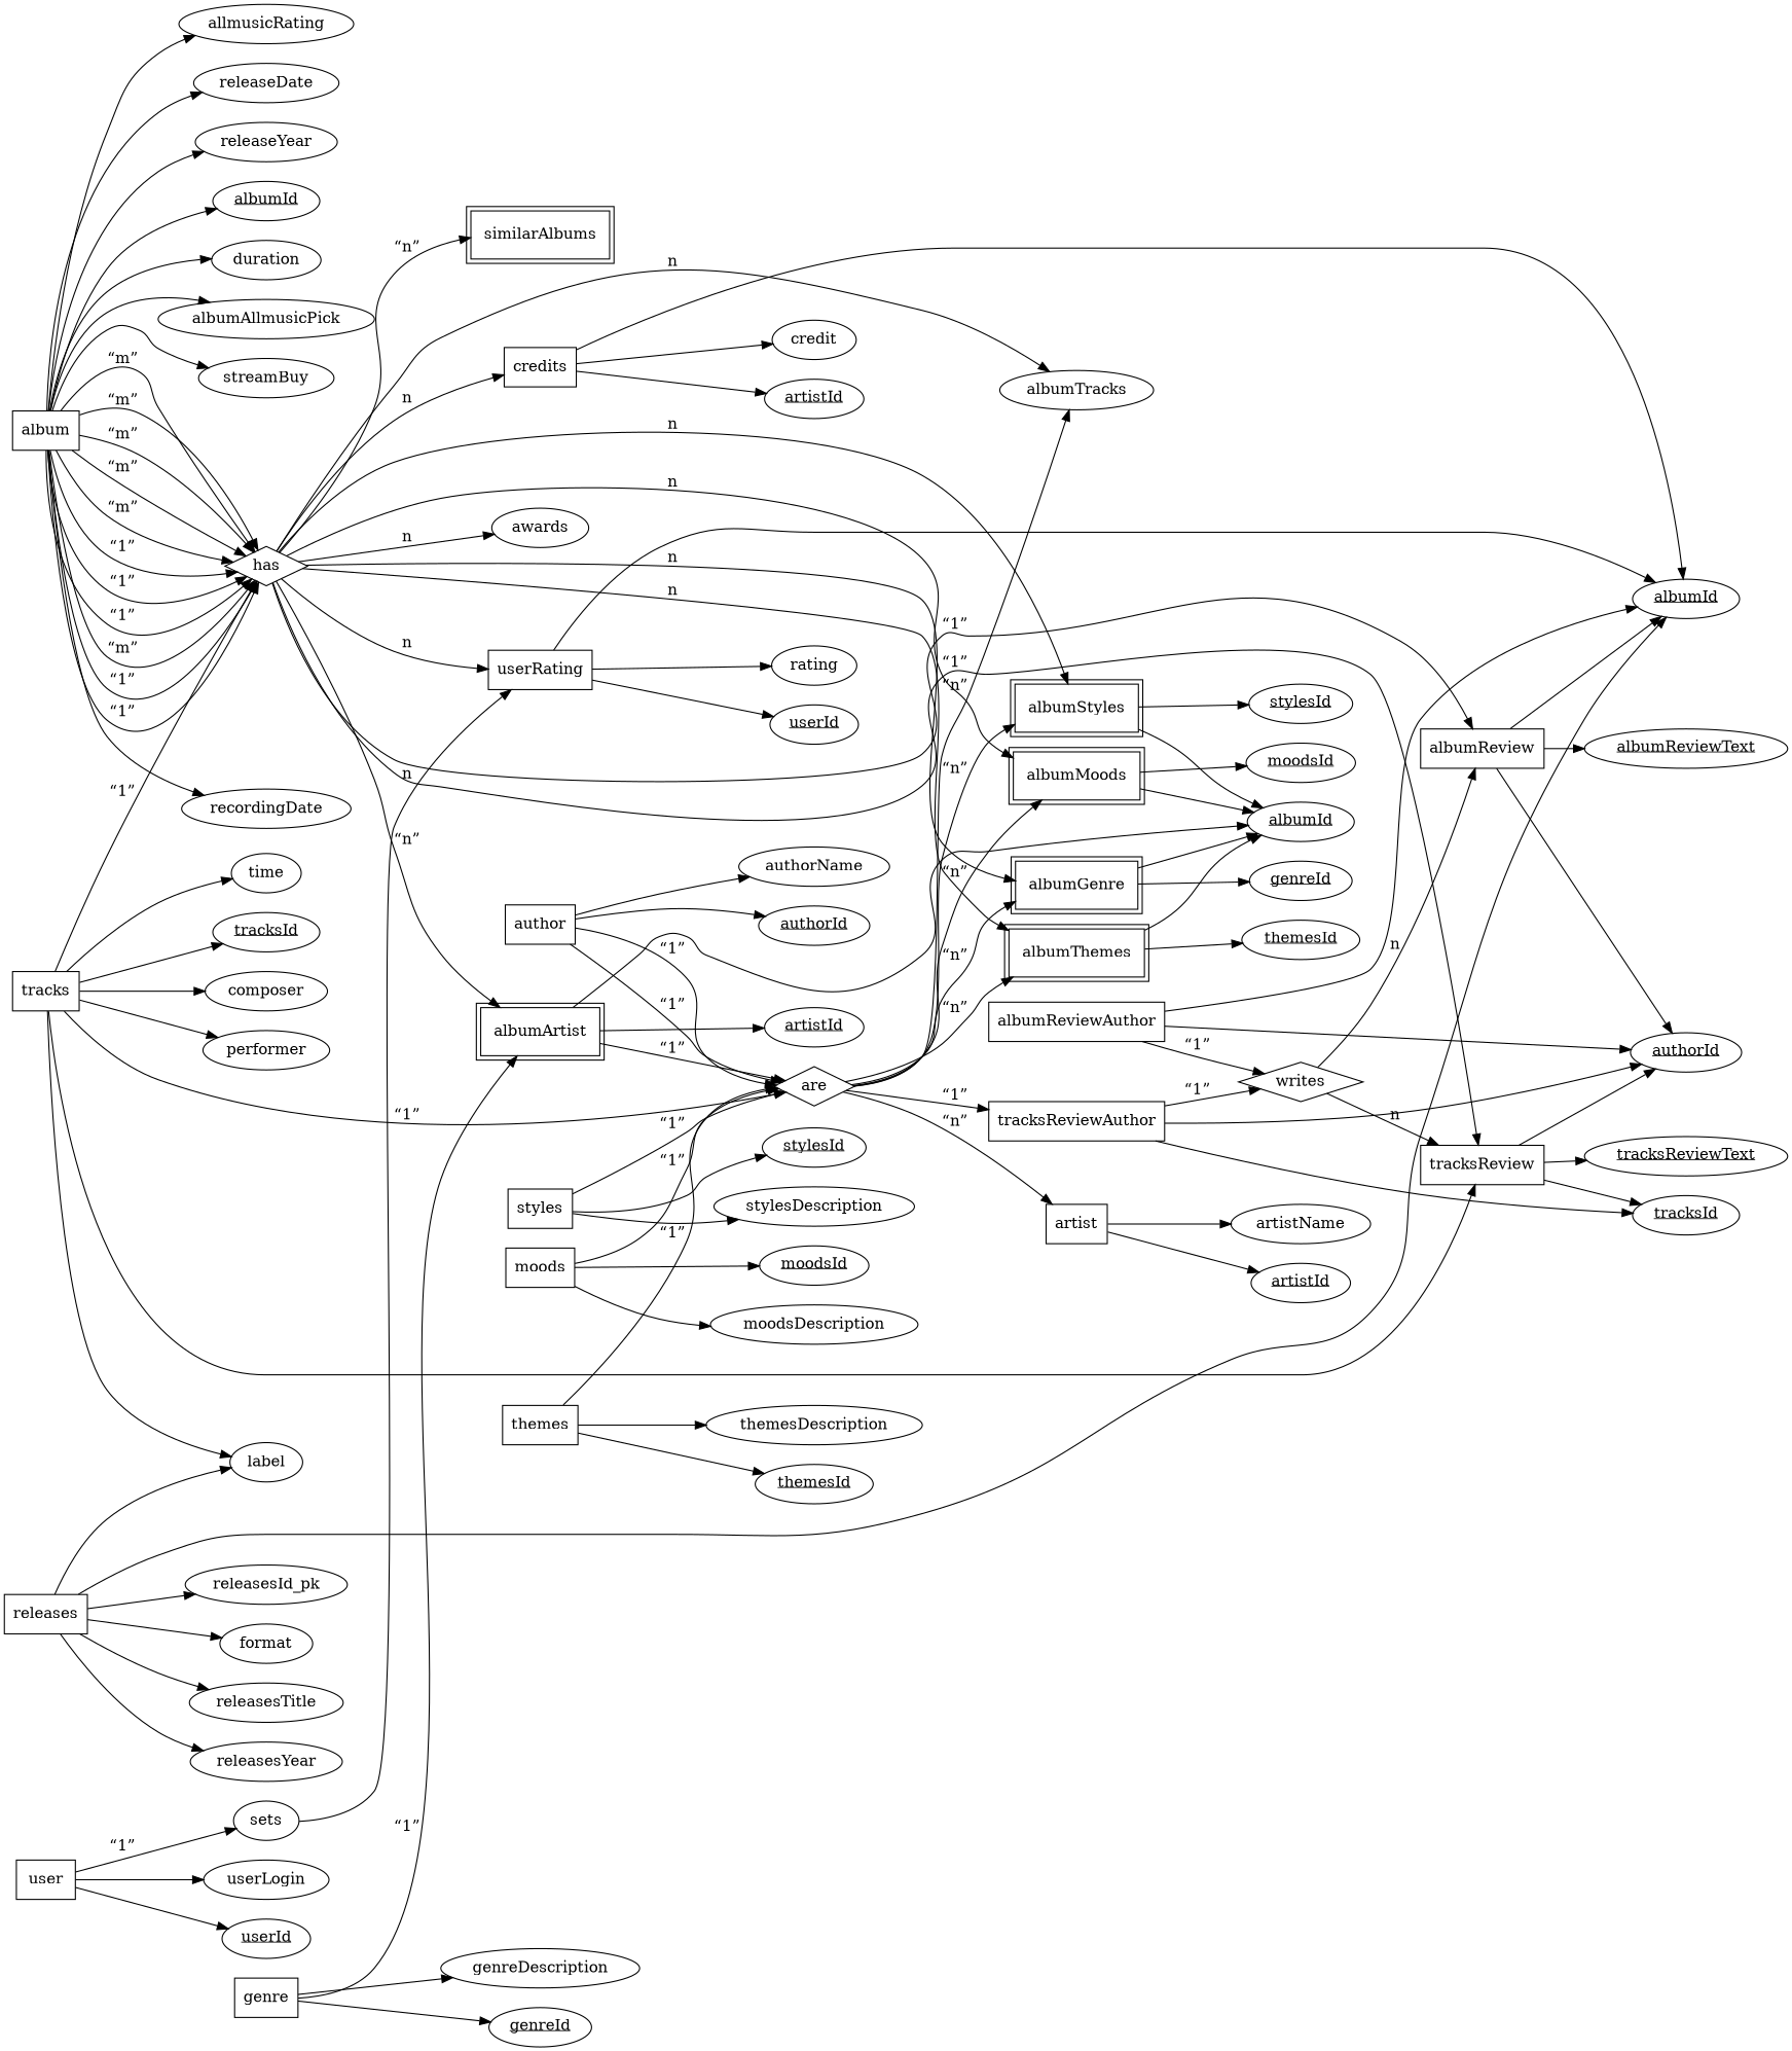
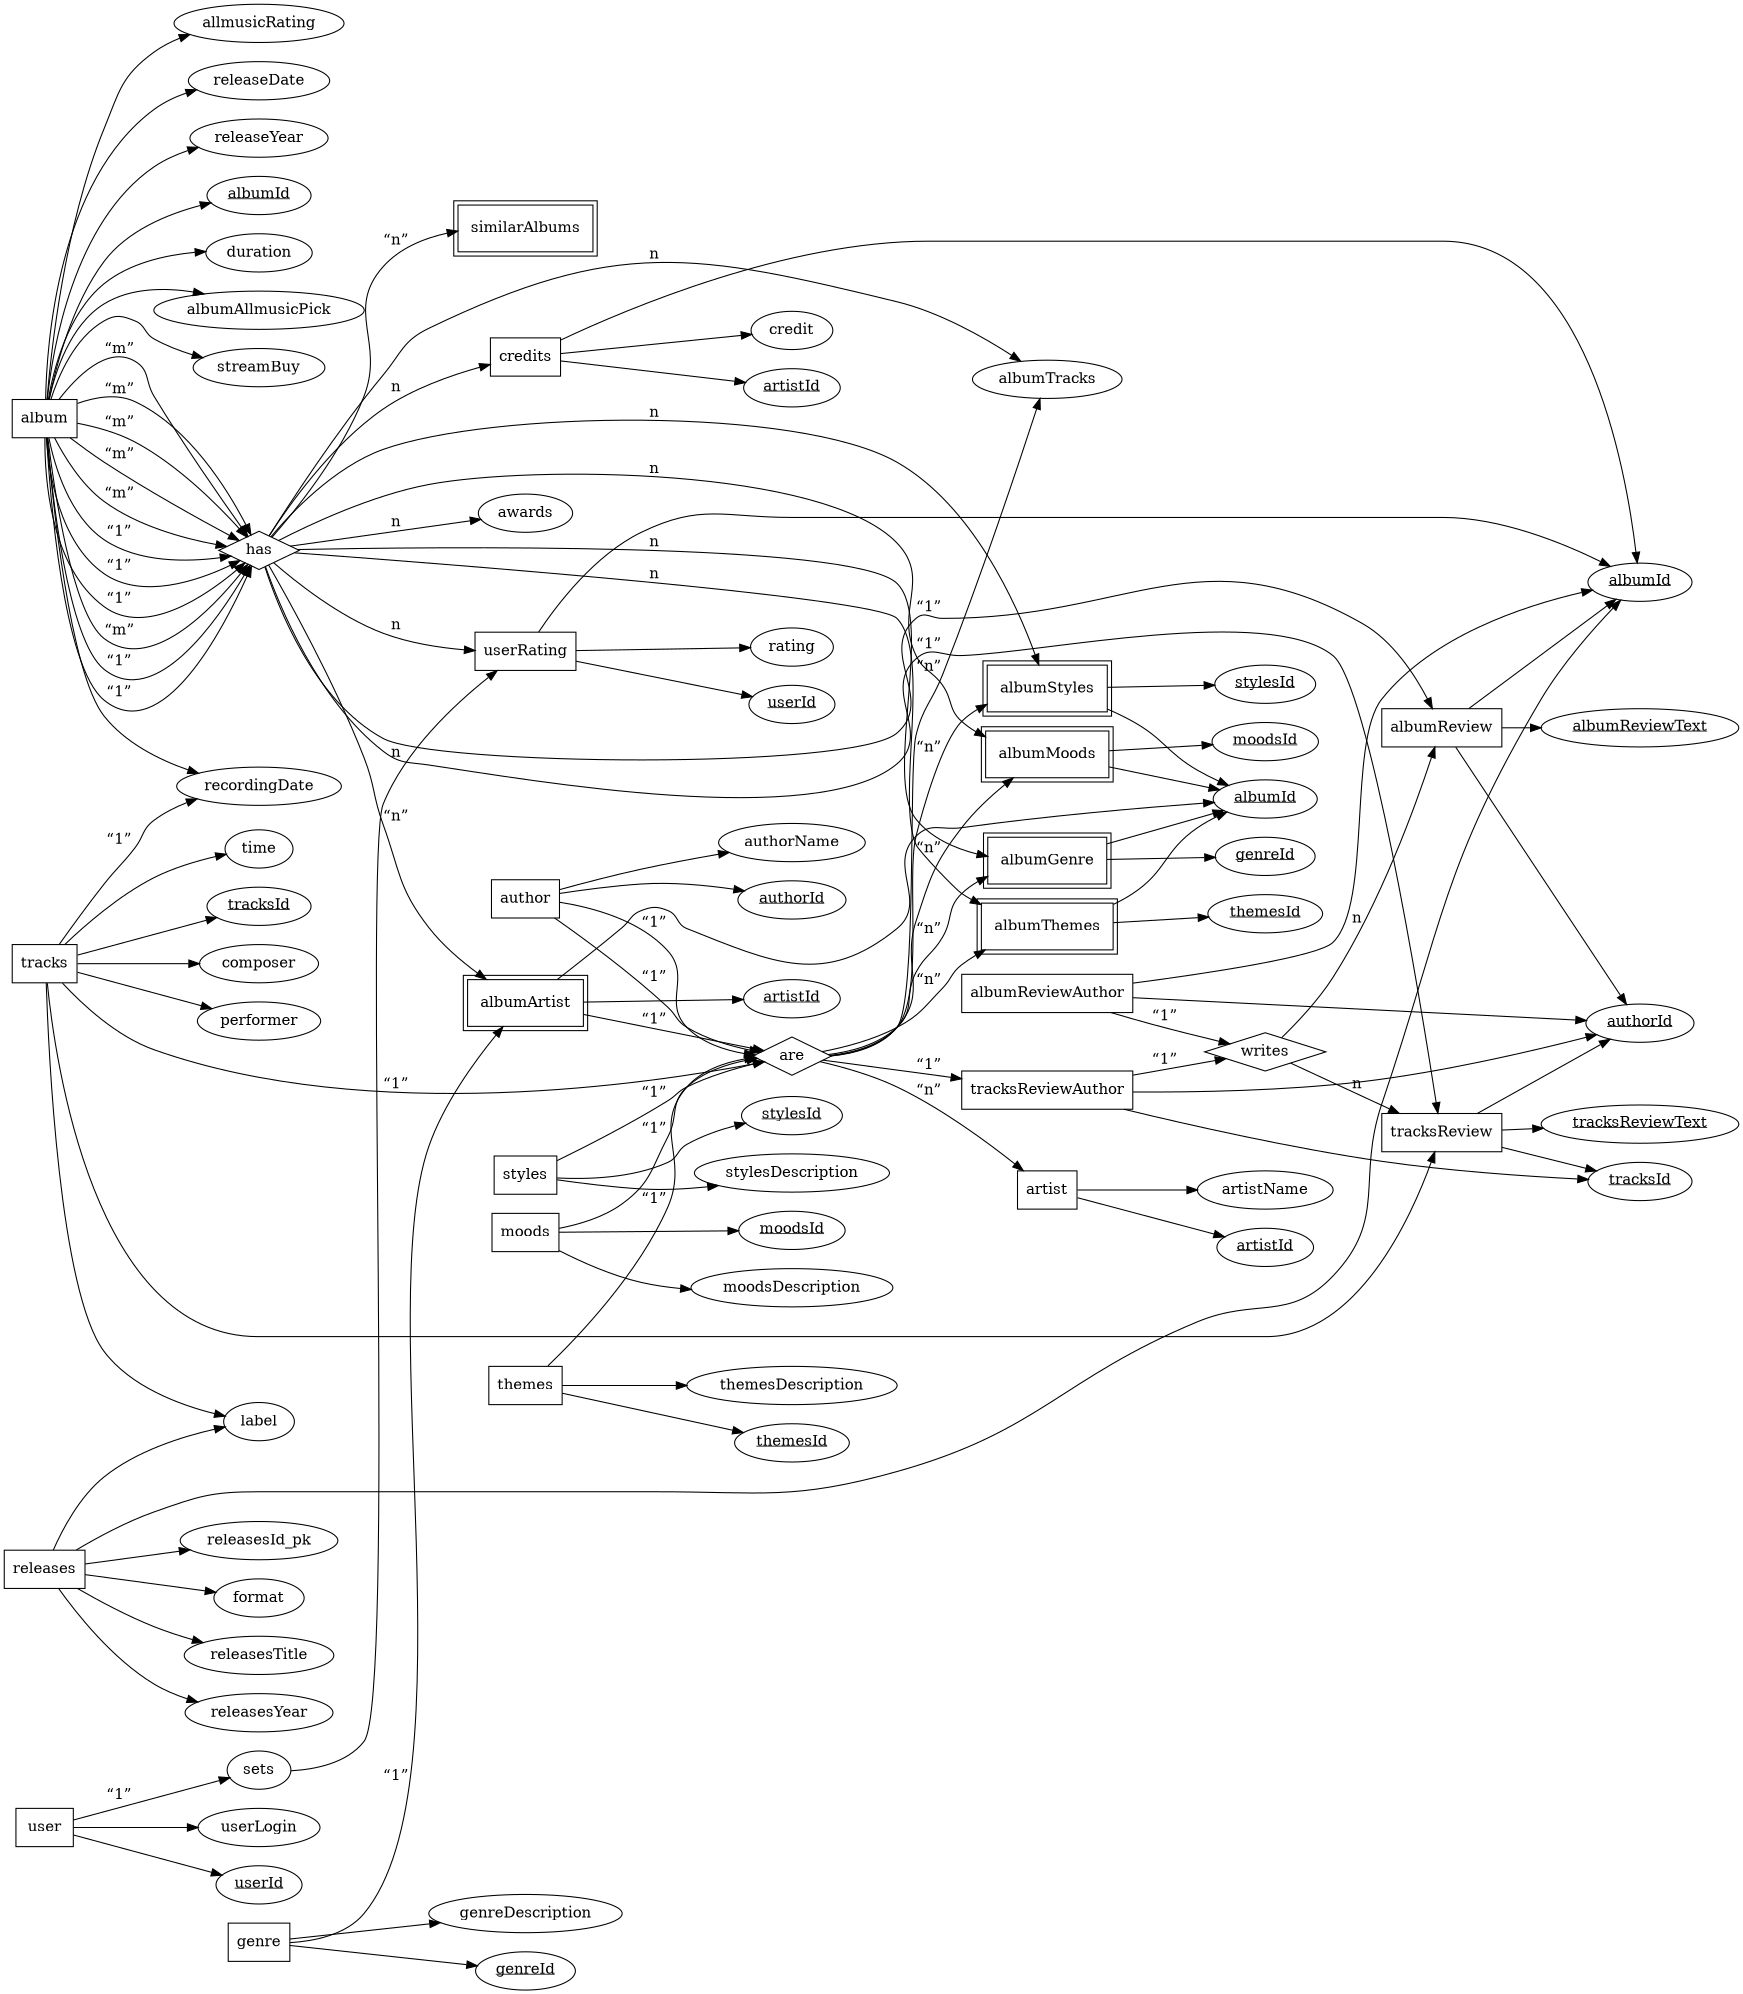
  digraph {
    rankdir=LR
    album [shape=box]
    n2 [label=<<u>albumId</u>>]
    has [shape=diamond]
    duration
    albumAllmusicPick
    streamBuy
    allmusicRating
    releaseDate
    releaseYear
    recordingDate
    credits [shape=box]
    tracksReview [shape=box]
    albumReview [shape=box]
    userRating [shape=box]
    similarAlbums [peripheries=2 shape=box]
    albumMoods [peripheries=2 shape=box]
    albumThemes [peripheries=2 shape=box]
    albumStyles [peripheries=2 shape=box]
    albumGenre [peripheries=2 shape=box]
    albumArtist [peripheries=2 shape=box]
    albumTracks
    awards
    releases [shape=box]
    n24 [label=<<u>albumId</u>>]
    releasesId_pk
    format
    releasesTitle
    releasesYear
    label
    n30 [label=<<u>artistId</u>>]
    credit
    genre [shape=box]
    n33 [label=<<u>genreId</u>>]
    genreDescription
    are [shape=diamond]
    tracksReviewAuthor [shape=box]
    artist [shape=box]
    styles [shape=box]
    n39 [label=<<u>stylesId</u>>]
    stylesDescription
    moods [shape=box]
    n42 [label=<<u>moodsId</u>>]
    moodsDescription
    themes [shape=box]
    n45 [label=<<u>themesId</u>>]
    themesDescription
    tracks [shape=box]
    n48 [label=<<u>tracksId</u>>]
    composer
    performer
    time
    n52 [label=<<u>tracksReviewText</u>>]
    n53 [label=<<u>authorId</u>>]
    n54 [label=<<u>tracksId</u>>]
    writes [shape=diamond]
    n56 [label=<<u>albumReviewText</u>>]
    albumReviewAuthor [shape=box]
    author [shape=box]
    n59 [label=<<u>authorId</u>>]
    authorName
    n61 [label=<<u>artistId</u>>]
    artistName
    n63 [label=<<u>userId</u>>]
    rating
    user [shape=box]
    n66 [label=<<u>userId</u>>]
    sets
    userLogin
    n69 [label=<<u>albumId</u>>]
    n70 [label=<<u>moodsId</u>>]
    n71 [label=<<u>themesId</u>>]
    n72 [label=<<u>stylesId</u>>]
    n73 [label=<<u>genreId</u>>]
    n74 [label=<<u>artistId</u>>]
    album -> n2
    album -> has [label="“m”"]
    album -> has [label="“m”"]
    album -> has [label="“m”"]
    album -> has [label="“m”"]
    album -> has [label="“m”"]
    album -> has [label="“1”"]
    album -> has [label="“1”"]
    album -> has [label="“1”"]
    album -> has [label="“m”"]
    album -> has [label="“1”"]
    album -> has [label="“1”"]
    album -> duration
    album -> albumAllmusicPick
    album -> streamBuy
    album -> allmusicRating
    album -> releaseDate
    album -> releaseYear
    album -> recordingDate
    has -> credits [label=n]
    has -> tracksReview [label="“1”"]
    has -> albumReview [label="“1”"]
    has -> userRating [label=n]
    has -> similarAlbums [label="“n”"]
    has -> albumMoods [label=n]
    has -> albumThemes [label=n]
    has -> albumStyles [label=n]
    has -> albumGenre [label=n]
    has -> albumArtist [label="“n”"]
    has -> albumTracks [label=n]
    has -> awards [label=n]
    credits -> n24
    credits -> n30
    credits -> credit
    tracksReview -> n52
    tracksReview -> n53
    tracksReview -> n54
    albumReview -> n24
    albumReview -> n53
    albumReview -> n56
    userRating -> n24
    userRating -> n63
    userRating -> rating
    albumMoods -> n69
    albumMoods -> n70
    albumThemes -> n69
    albumThemes -> n71
    albumStyles -> n69
    albumStyles -> n72
    albumGenre -> n69
    albumGenre -> n73
    albumArtist -> are [label="“1”"]
    albumArtist -> n69
    albumArtist -> n74
    releases -> n24
    releases -> releasesId_pk
    releases -> format
    releases -> releasesTitle
    releases -> releasesYear
    releases -> label
    genre -> albumArtist [label="“1”"]
    genre -> n33
    genre -> genreDescription
    are -> albumMoods [label="“n”"]
    are -> albumThemes [label="“n”"]
    are -> albumStyles [label="“n”"]
    are -> albumGenre [label="“n”"]
    are -> albumTracks [label="“n”"]
    are -> tracksReviewAuthor [label="“1”"]
    are -> artist [label="“n”"]
    tracksReviewAuthor -> n53
    tracksReviewAuthor -> n54
    tracksReviewAuthor -> writes [label="“1”"]
    artist -> n61
    artist -> artistName
    styles -> are [label="“1”"]
    styles -> n39
    styles -> stylesDescription
    moods -> are [label="“1”"]
    moods -> n42
    moods -> moodsDescription
    themes -> are [label="“1”"]
    themes -> n45
    themes -> themesDescription
-   tracks -> has [label="“1”"]
+   tracks -> recordingDate [label="“1”"]
    tracks -> tracksReview
    tracks -> label
    tracks -> are [label="“1”"]
    tracks -> n48
    tracks -> composer
    tracks -> performer
    tracks -> time
    writes -> tracksReview [label=n]
    writes -> albumReview [label=n]
    albumReviewAuthor -> n24
    albumReviewAuthor -> n53
    albumReviewAuthor -> writes [label="“1”"]
    author -> are [label="“1”"]
    author -> are [label="“1”"]
    author -> n59
    author -> authorName
    user -> n66
    user -> sets [label="“1”"]
    user -> userLogin
    sets -> userRating [label=n]
  }
